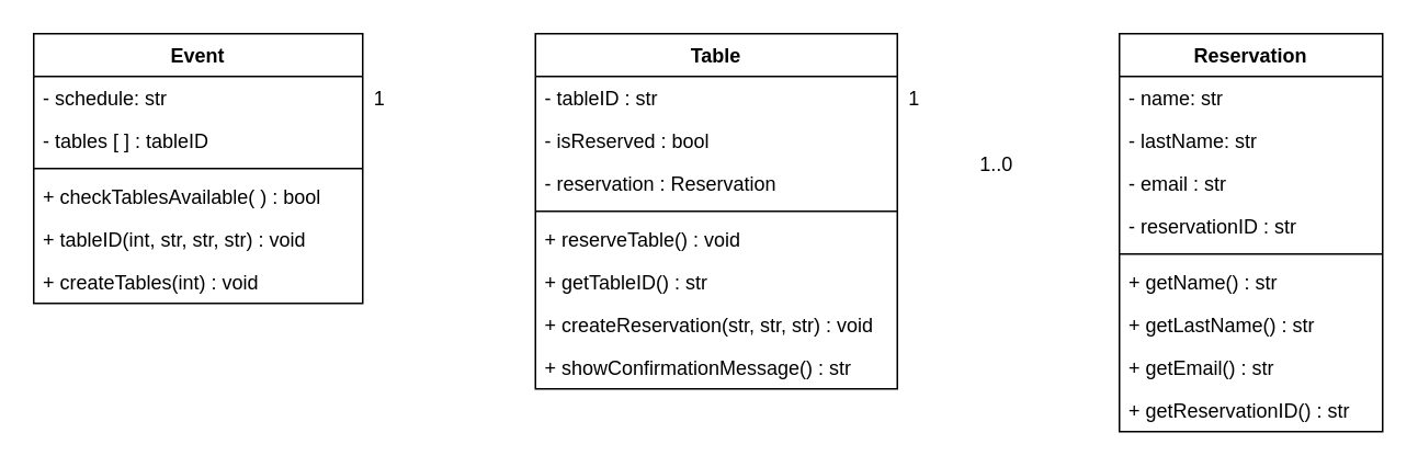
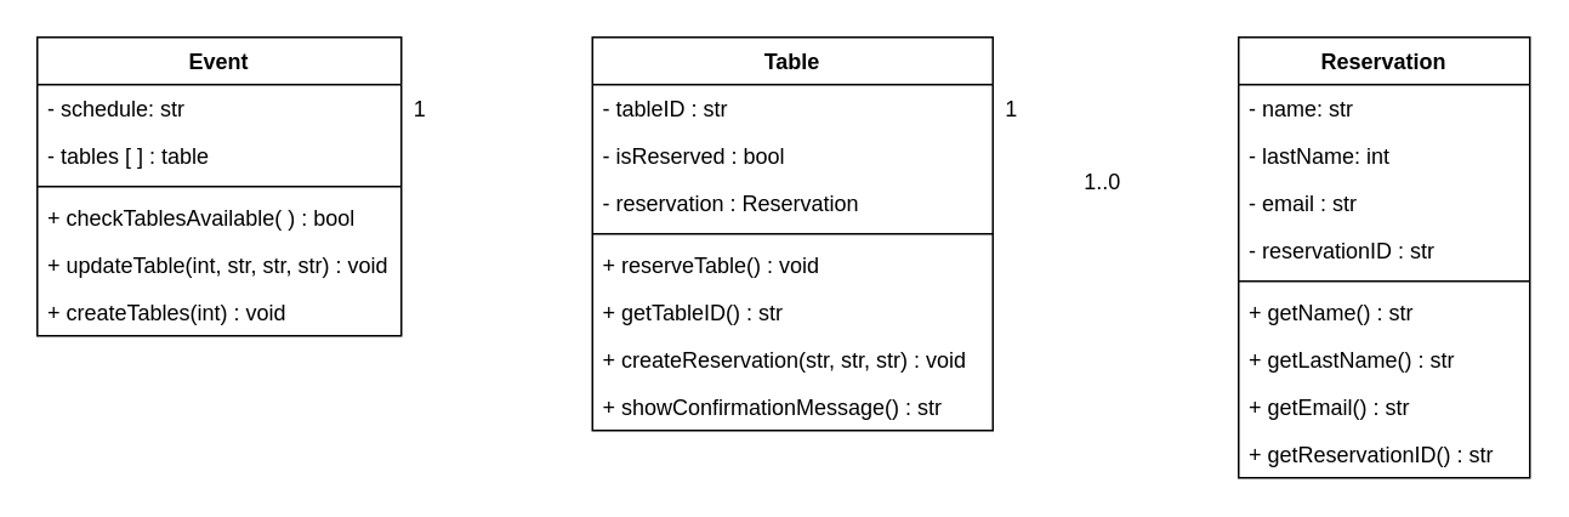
  <mxCell id="0" />
  <mxCell id="1" parent="0" />
  <mxCell id="2" value="Event" style="swimlane;fontStyle=1;align=center;verticalAlign=top;childLayout=stackLayout;horizontal=1;startSize=26;horizontalStack=0;resizeParent=1;resizeParentMax=0;resizeLast=0;collapsible=1;marginBottom=0;" vertex="1" parent="1"><mxGeometry x="20" y="20" width="200" height="164" as="geometry" /></mxCell>
  <mxCell id="3" value="- schedule: str" style="text;strokeColor=none;fillColor=none;align=left;verticalAlign=top;spacingLeft=4;spacingRight=4;overflow=hidden;rotatable=0;points=[[0,0.5],[1,0.5]];portConstraint=eastwest;" vertex="1" parent="2"><mxGeometry y="26" width="200" height="26" as="geometry" /></mxCell>
- <mxCell id="4" value="- tables [ ] : tableID" style="text;strokeColor=none;fillColor=none;align=left;verticalAlign=top;spacingLeft=4;spacingRight=4;overflow=hidden;rotatable=0;points=[[0,0.5],[1,0.5]];portConstraint=eastwest;" vertex="1" parent="2"><mxGeometry y="52" width="200" height="26" as="geometry" /></mxCell>
+ <mxCell id="4" value="- tables [ ] : table" style="text;strokeColor=none;fillColor=none;align=left;verticalAlign=top;spacingLeft=4;spacingRight=4;overflow=hidden;rotatable=0;points=[[0,0.5],[1,0.5]];portConstraint=eastwest;" vertex="1" parent="2"><mxGeometry y="52" width="200" height="26" as="geometry" /></mxCell>
  <mxCell id="5" value="" style="line;strokeWidth=1;fillColor=none;align=left;verticalAlign=middle;spacingTop=-1;spacingLeft=3;spacingRight=3;rotatable=0;labelPosition=right;points=[];portConstraint=eastwest;" vertex="1" parent="2"><mxGeometry y="78" width="200" height="8" as="geometry" /></mxCell>
  <mxCell id="6" value="+ checkTablesAvailable( ) : bool" style="text;strokeColor=none;fillColor=none;align=left;verticalAlign=top;spacingLeft=4;spacingRight=4;overflow=hidden;rotatable=0;points=[[0,0.5],[1,0.5]];portConstraint=eastwest;" vertex="1" parent="2"><mxGeometry y="86" width="200" height="26" as="geometry" /></mxCell>
- <mxCell id="7" value="+ tableID(int, str, str, str) : void" style="text;strokeColor=none;fillColor=none;align=left;verticalAlign=top;spacingLeft=4;spacingRight=4;overflow=hidden;rotatable=0;points=[[0,0.5],[1,0.5]];portConstraint=eastwest;" vertex="1" parent="2"><mxGeometry y="112" width="200" height="26" as="geometry" /></mxCell>
+ <mxCell id="7" value="+ updateTable(int, str, str, str) : void" style="text;strokeColor=none;fillColor=none;align=left;verticalAlign=top;spacingLeft=4;spacingRight=4;overflow=hidden;rotatable=0;points=[[0,0.5],[1,0.5]];portConstraint=eastwest;" vertex="1" parent="2"><mxGeometry y="112" width="200" height="26" as="geometry" /></mxCell>
  <mxCell id="8" value="+ createTables(int) : void" style="text;strokeColor=none;fillColor=none;align=left;verticalAlign=top;spacingLeft=4;spacingRight=4;overflow=hidden;rotatable=0;points=[[0,0.5],[1,0.5]];portConstraint=eastwest;" vertex="1" parent="2"><mxGeometry y="138" width="200" height="26" as="geometry" /></mxCell>
  <mxCell id="9" value="Table" style="swimlane;fontStyle=1;align=center;verticalAlign=top;childLayout=stackLayout;horizontal=1;startSize=26;horizontalStack=0;resizeParent=1;resizeParentMax=0;resizeLast=0;collapsible=1;marginBottom=0;" vertex="1" parent="1"><mxGeometry x="325" y="20" width="220" height="216" as="geometry" /></mxCell>
  <mxCell id="10" value="- tableID : str" style="text;strokeColor=none;fillColor=none;align=left;verticalAlign=top;spacingLeft=4;spacingRight=4;overflow=hidden;rotatable=0;points=[[0,0.5],[1,0.5]];portConstraint=eastwest;" vertex="1" parent="9"><mxGeometry y="26" width="220" height="26" as="geometry" /></mxCell>
  <mxCell id="11" value="- isReserved : bool" style="text;strokeColor=none;fillColor=none;align=left;verticalAlign=top;spacingLeft=4;spacingRight=4;overflow=hidden;rotatable=0;points=[[0,0.5],[1,0.5]];portConstraint=eastwest;" vertex="1" parent="9"><mxGeometry y="52" width="220" height="26" as="geometry" /></mxCell>
  <mxCell id="12" value="- reservation : Reservation" style="text;strokeColor=none;fillColor=none;align=left;verticalAlign=top;spacingLeft=4;spacingRight=4;overflow=hidden;rotatable=0;points=[[0,0.5],[1,0.5]];portConstraint=eastwest;" vertex="1" parent="9"><mxGeometry y="78" width="220" height="26" as="geometry" /></mxCell>
  <mxCell id="13" value="" style="line;strokeWidth=1;fillColor=none;align=left;verticalAlign=middle;spacingTop=-1;spacingLeft=3;spacingRight=3;rotatable=0;labelPosition=right;points=[];portConstraint=eastwest;" vertex="1" parent="9"><mxGeometry y="104" width="220" height="8" as="geometry" /></mxCell>
  <mxCell id="14" value="+ reserveTable() : void" style="text;strokeColor=none;fillColor=none;align=left;verticalAlign=top;spacingLeft=4;spacingRight=4;overflow=hidden;rotatable=0;points=[[0,0.5],[1,0.5]];portConstraint=eastwest;" vertex="1" parent="9"><mxGeometry y="112" width="220" height="26" as="geometry" /></mxCell>
  <mxCell id="15" value="+ getTableID() : str" style="text;strokeColor=none;fillColor=none;align=left;verticalAlign=top;spacingLeft=4;spacingRight=4;overflow=hidden;rotatable=0;points=[[0,0.5],[1,0.5]];portConstraint=eastwest;" vertex="1" parent="9"><mxGeometry y="138" width="220" height="26" as="geometry" /></mxCell>
  <mxCell id="16" value="+ createReservation(str, str, str) : void" style="text;strokeColor=none;fillColor=none;align=left;verticalAlign=top;spacingLeft=4;spacingRight=4;overflow=hidden;rotatable=0;points=[[0,0.5],[1,0.5]];portConstraint=eastwest;" vertex="1" parent="9"><mxGeometry y="164" width="220" height="26" as="geometry" /></mxCell>
  <mxCell id="17" value="+ showConfirmationMessage() : str" style="text;strokeColor=none;fillColor=none;align=left;verticalAlign=top;spacingLeft=4;spacingRight=4;overflow=hidden;rotatable=0;points=[[0,0.5],[1,0.5]];portConstraint=eastwest;" vertex="1" parent="9"><mxGeometry y="190" width="220" height="26" as="geometry" /></mxCell>
  <mxCell id="18" value="Reservation" style="swimlane;fontStyle=1;align=center;verticalAlign=top;childLayout=stackLayout;horizontal=1;startSize=26;horizontalStack=0;resizeParent=1;resizeParentMax=0;resizeLast=0;collapsible=1;marginBottom=0;" vertex="1" parent="1"><mxGeometry x="680" y="20" width="160" height="242" as="geometry" /></mxCell>
  <mxCell id="19" value="- name: str" style="text;strokeColor=none;fillColor=none;align=left;verticalAlign=top;spacingLeft=4;spacingRight=4;overflow=hidden;rotatable=0;points=[[0,0.5],[1,0.5]];portConstraint=eastwest;" vertex="1" parent="18"><mxGeometry y="26" width="160" height="26" as="geometry" /></mxCell>
- <mxCell id="20" value="- lastName: str" style="text;strokeColor=none;fillColor=none;align=left;verticalAlign=top;spacingLeft=4;spacingRight=4;overflow=hidden;rotatable=0;points=[[0,0.5],[1,0.5]];portConstraint=eastwest;" vertex="1" parent="18"><mxGeometry y="52" width="160" height="26" as="geometry" /></mxCell>
+ <mxCell id="20" value="- lastName: int" style="text;strokeColor=none;fillColor=none;align=left;verticalAlign=top;spacingLeft=4;spacingRight=4;overflow=hidden;rotatable=0;points=[[0,0.5],[1,0.5]];portConstraint=eastwest;" vertex="1" parent="18"><mxGeometry y="52" width="160" height="26" as="geometry" /></mxCell>
  <mxCell id="21" value="- email : str" style="text;strokeColor=none;fillColor=none;align=left;verticalAlign=top;spacingLeft=4;spacingRight=4;overflow=hidden;rotatable=0;points=[[0,0.5],[1,0.5]];portConstraint=eastwest;" vertex="1" parent="18"><mxGeometry y="78" width="160" height="26" as="geometry" /></mxCell>
  <mxCell id="22" value="- reservationID : str" style="text;strokeColor=none;fillColor=none;align=left;verticalAlign=top;spacingLeft=4;spacingRight=4;overflow=hidden;rotatable=0;points=[[0,0.5],[1,0.5]];portConstraint=eastwest;" vertex="1" parent="18"><mxGeometry y="104" width="160" height="26" as="geometry" /></mxCell>
  <mxCell id="23" value="" style="line;strokeWidth=1;fillColor=none;align=left;verticalAlign=middle;spacingTop=-1;spacingLeft=3;spacingRight=3;rotatable=0;labelPosition=right;points=[];portConstraint=eastwest;" vertex="1" parent="18"><mxGeometry y="130" width="160" height="8" as="geometry" /></mxCell>
  <mxCell id="24" value="+ getName() : str" style="text;strokeColor=none;fillColor=none;align=left;verticalAlign=top;spacingLeft=4;spacingRight=4;overflow=hidden;rotatable=0;points=[[0,0.5],[1,0.5]];portConstraint=eastwest;" vertex="1" parent="18"><mxGeometry y="138" width="160" height="26" as="geometry" /></mxCell>
  <mxCell id="25" value="+ getLastName() : str" style="text;strokeColor=none;fillColor=none;align=left;verticalAlign=top;spacingLeft=4;spacingRight=4;overflow=hidden;rotatable=0;points=[[0,0.5],[1,0.5]];portConstraint=eastwest;" vertex="1" parent="18"><mxGeometry y="164" width="160" height="26" as="geometry" /></mxCell>
  <mxCell id="26" value="+ getEmail() : str" style="text;strokeColor=none;fillColor=none;align=left;verticalAlign=top;spacingLeft=4;spacingRight=4;overflow=hidden;rotatable=0;points=[[0,0.5],[1,0.5]];portConstraint=eastwest;" vertex="1" parent="18"><mxGeometry y="190" width="160" height="26" as="geometry" /></mxCell>
  <mxCell id="27" value="+ getReservationID() : str" style="text;strokeColor=none;fillColor=none;align=left;verticalAlign=top;spacingLeft=4;spacingRight=4;overflow=hidden;rotatable=0;points=[[0,0.5],[1,0.5]];portConstraint=eastwest;" vertex="1" parent="18"><mxGeometry y="216" width="160" height="26" as="geometry" /></mxCell>
  <mxCell id="28" value="1" style="text;html=1;align=center;verticalAlign=middle;resizable=0;points=[];autosize=1;strokeColor=none;fillColor=none;" vertex="1" parent="1"><mxGeometry x="220" y="50" width="20" height="20" as="geometry" /></mxCell>
  <mxCell id="29" value="1" style="text;html=1;align=center;verticalAlign=middle;resizable=0;points=[];autosize=1;strokeColor=none;fillColor=none;" vertex="1" parent="1"><mxGeometry x="545" y="50" width="20" height="20" as="geometry" /></mxCell>
  <mxCell id="30" value="1..0" style="text;html=1;align=center;verticalAlign=middle;resizable=0;points=[];autosize=1;strokeColor=none;fillColor=none;" vertex="1" parent="1"><mxGeometry x="585" y="90" width="40" height="20" as="geometry" /></mxCell>
